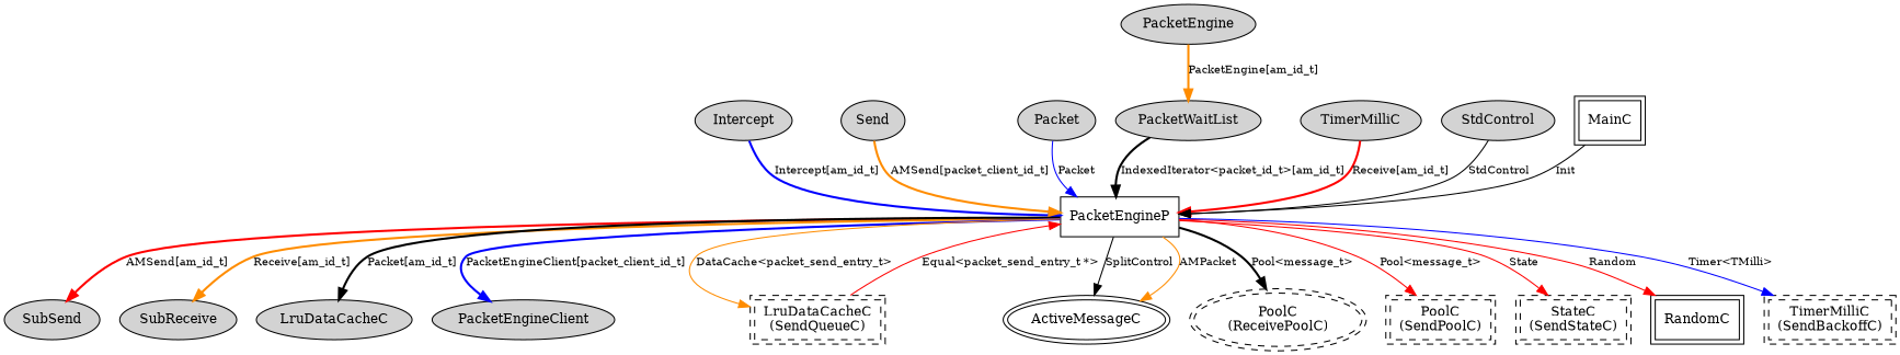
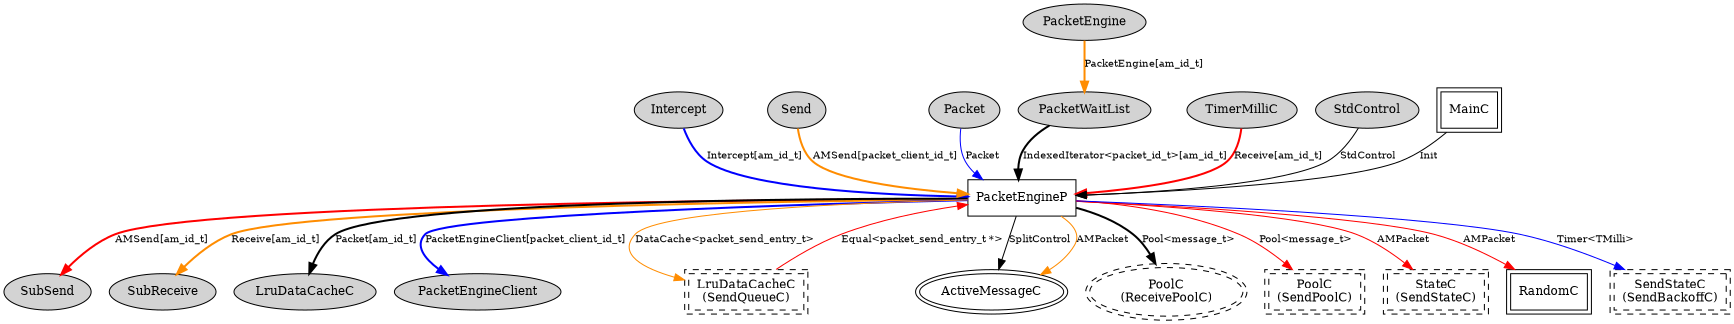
  digraph {
    node [fontsize=12 shape=ellipse style=filled]
    edge [color=red fontsize=10]
    n1 [label=Intercept]
    PacketEngineP [shape=box style=""]
    n3 [label=SubSend]
    n4 [label=SubReceive]
    n5 [label=LruDataCacheC]
    n6 [label=PacketEngineClient]
    n7 [label="LruDataCacheC\n(SendQueueC)" peripheries=2 shape=box style=dashed]
    ActiveMessageC [peripheries=2 style=""]
    n9 [label="PoolC\n(ReceivePoolC)" peripheries=2 style=dashed]
    n10 [label="PoolC\n(SendPoolC)" peripheries=2 shape=box style=dashed]
    n11 [label="StateC\n(SendStateC)" peripheries=2 shape=box style=dashed]
    RandomC [peripheries=2 shape=box style=""]
-   n13 [label="TimerMilliC\n(SendBackoffC)" peripheries=2 shape=box style=dashed]
+   n13 [label="SendStateC\n(SendBackoffC)" peripheries=2 shape=box style=dashed]
    n14 [label=Send]
    n15 [label=Packet]
    n16 [label=PacketWaitList]
    n17 [label=PacketEngine]
    n18 [label=TimerMilliC]
    n19 [label=StdControl]
    MainC [peripheries=2 shape=box style=""]
    n1 -> PacketEngineP [color=blue label="Intercept[am_id_t]" style=bold]
    PacketEngineP -> n3 [label="AMSend[am_id_t]" style=bold]
    PacketEngineP -> n4 [color=darkorange label="Receive[am_id_t]" style=bold]
    PacketEngineP -> n5 [color=black label="Packet[am_id_t]" style=bold]
    PacketEngineP -> n6 [color=blue label="PacketEngineClient[packet_client_id_t]" style=bold]
    PacketEngineP -> n7 [color=darkorange label="DataCache<packet_send_entry_t>"]
    PacketEngineP -> ActiveMessageC [color=black label=SplitControl]
    PacketEngineP -> ActiveMessageC [color=darkorange label=AMPacket]
    PacketEngineP -> n9 [color=black label="Pool<message_t>" style=bold]
    PacketEngineP -> n10 [label="Pool<message_t>"]
-   PacketEngineP -> n11 [label=State]
-   PacketEngineP -> RandomC [label=Random]
+   PacketEngineP -> n11 [label=AMPacket]
+   PacketEngineP -> RandomC [label=AMPacket]
    PacketEngineP -> n13 [color=blue label="Timer<TMilli>"]
    n7 -> PacketEngineP [label="Equal<packet_send_entry_t *>"]
    n14 -> PacketEngineP [color=darkorange label="AMSend[packet_client_id_t]" style=bold]
    n15 -> PacketEngineP [color=blue label=Packet]
    n16 -> PacketEngineP [color=black label="IndexedIterator<packet_id_t>[am_id_t]" style=bold]
    n17 -> n16 [color=darkorange label="PacketEngine[am_id_t]" style=bold]
    n18 -> PacketEngineP [label="Receive[am_id_t]" style=bold]
    n19 -> PacketEngineP [color=black label=StdControl]
    MainC -> PacketEngineP [color=black label=Init]
  }
